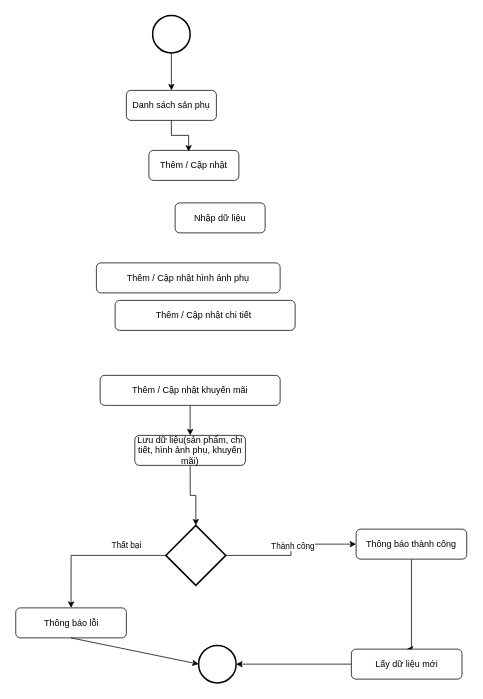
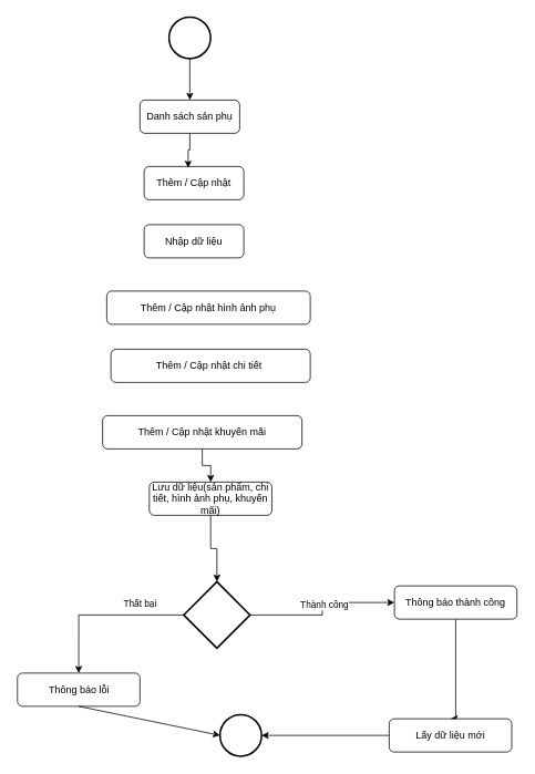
  <mxCell id="0" />
  <mxCell id="1" parent="0" />
  <mxCell id="2" value="Danh sách sản phụ" style="rounded=1;whiteSpace=wrap;html=1;fontSize=12;glass=0;strokeWidth=1;shadow=0;" parent="1" vertex="1"><mxGeometry x="168" y="120" width="120" height="40" as="geometry" /></mxCell>
  <mxCell id="3" value="" style="edgeStyle=orthogonalEdgeStyle;rounded=0;orthogonalLoop=1;jettySize=auto;html=1;" edge="1" parent="1" source="4" target="2"><mxGeometry relative="1" as="geometry" /></mxCell>
  <mxCell id="4" value="" style="strokeWidth=2;html=1;shape=mxgraph.flowchart.start_2;whiteSpace=wrap;" parent="1" vertex="1"><mxGeometry x="203" y="20" width="50" height="50" as="geometry" /></mxCell>
- <mxCell id="5" value="Thêm / Cập nhật" style="rounded=1;whiteSpace=wrap;html=1;fontSize=12;glass=0;strokeWidth=1;shadow=0;" parent="1" vertex="1"><mxGeometry x="198" y="200" width="120" height="40" as="geometry" /></mxCell>
- <mxCell id="6" value="Nhập dữ liệu" style="rounded=1;whiteSpace=wrap;html=1;fontSize=12;glass=0;strokeWidth=1;shadow=0;" parent="1" vertex="1"><mxGeometry x="233" y="270" width="120" height="40" as="geometry" /></mxCell>
+ <mxCell id="5" value="Thêm / Cập nhật" style="rounded=1;whiteSpace=wrap;html=1;fontSize=12;glass=0;strokeWidth=1;shadow=0;" parent="1" vertex="1"><mxGeometry x="173" y="200" width="120" height="40" as="geometry" /></mxCell>
+ <mxCell id="6" value="Nhập dữ liệu" style="rounded=1;whiteSpace=wrap;html=1;fontSize=12;glass=0;strokeWidth=1;shadow=0;" parent="1" vertex="1"><mxGeometry x="173" y="270" width="120" height="40" as="geometry" /></mxCell>
  <mxCell id="7" style="edgeStyle=orthogonalEdgeStyle;rounded=0;orthogonalLoop=1;jettySize=auto;html=1;" parent="1" source="8" target="15" edge="1"><mxGeometry relative="1" as="geometry" /></mxCell>
  <mxCell id="8" value="Lưu dữ liệu(sản phẩm, chi tiết, hình ảnh phụ, khuyến mãi)" style="rounded=1;whiteSpace=wrap;html=1;fontSize=12;glass=0;strokeWidth=1;shadow=0;" parent="1" vertex="1"><mxGeometry x="179.25" y="580" width="147.5" height="40" as="geometry" /></mxCell>
  <mxCell id="9" value="" style="strokeWidth=2;html=1;shape=mxgraph.flowchart.start_2;whiteSpace=wrap;" parent="1" vertex="1"><mxGeometry x="264.33" y="860" width="50" height="50" as="geometry" /></mxCell>
- <mxCell id="10" value="Thêm / Cập nhật chi tiết&amp;nbsp;" style="rounded=1;whiteSpace=wrap;html=1;fontSize=12;glass=0;strokeWidth=1;shadow=0;" parent="1" vertex="1"><mxGeometry x="153" y="400" width="240" height="40" as="geometry" /></mxCell>
+ <mxCell id="10" value="Thêm / Cập nhật chi tiết&amp;nbsp;" style="rounded=1;whiteSpace=wrap;html=1;fontSize=12;glass=0;strokeWidth=1;shadow=0;" parent="1" vertex="1"><mxGeometry x="133" y="420" width="240" height="40" as="geometry" /></mxCell>
  <mxCell id="11" value="Thêm / Cập nhật hình ảnh phụ" style="rounded=1;whiteSpace=wrap;html=1;fontSize=12;glass=0;strokeWidth=1;shadow=0;" parent="1" vertex="1"><mxGeometry x="128" y="350" width="245" height="40" as="geometry" /></mxCell>
  <mxCell id="12" style="edgeStyle=orthogonalEdgeStyle;rounded=0;orthogonalLoop=1;jettySize=auto;html=1;entryX=0.442;entryY=0.04;entryDx=0;entryDy=0;entryPerimeter=0;" parent="1" source="2" target="5" edge="1"><mxGeometry relative="1" as="geometry" /></mxCell>
  <mxCell id="13" style="edgeStyle=orthogonalEdgeStyle;rounded=0;orthogonalLoop=1;jettySize=auto;html=1;" parent="1" source="15" target="17" edge="1"><mxGeometry relative="1" as="geometry" /></mxCell>
  <mxCell id="14" value="Thành công" style="edgeLabel;html=1;align=center;verticalAlign=middle;resizable=0;points=[];" parent="13" vertex="1" connectable="0"><mxGeometry x="0.101" y="-2" relative="1" as="geometry"><mxPoint as="offset" /></mxGeometry></mxCell>
  <mxCell id="15" value="" style="strokeWidth=2;html=1;shape=mxgraph.flowchart.decision;whiteSpace=wrap;" parent="1" vertex="1"><mxGeometry x="220.58" y="700" width="80" height="80" as="geometry" /></mxCell>
  <mxCell id="16" style="edgeStyle=orthogonalEdgeStyle;rounded=0;orthogonalLoop=1;jettySize=auto;html=1;entryX=0.5;entryY=0;entryDx=0;entryDy=0;" parent="1" source="17" target="19" edge="1"><mxGeometry relative="1" as="geometry"><Array as="points"><mxPoint x="548" y="865" /></Array></mxGeometry></mxCell>
  <mxCell id="17" value="Thông báo thành công" style="rounded=1;whiteSpace=wrap;html=1;fontSize=12;glass=0;strokeWidth=1;shadow=0;" parent="1" vertex="1"><mxGeometry x="474.33" y="705" width="147.5" height="40" as="geometry" /></mxCell>
  <mxCell id="18" style="edgeStyle=orthogonalEdgeStyle;rounded=0;orthogonalLoop=1;jettySize=auto;html=1;" parent="1" source="19" target="9" edge="1"><mxGeometry relative="1" as="geometry" /></mxCell>
  <mxCell id="19" value="Lấy dữ liệu mới" style="rounded=1;whiteSpace=wrap;html=1;fontSize=12;glass=0;strokeWidth=1;shadow=0;" parent="1" vertex="1"><mxGeometry x="468" y="865" width="147.5" height="40" as="geometry" /></mxCell>
  <mxCell id="20" value="Thông báo lỗi" style="rounded=1;whiteSpace=wrap;html=1;fontSize=12;glass=0;strokeWidth=1;shadow=0;" parent="1" vertex="1"><mxGeometry x="20.5" y="810" width="147.5" height="40" as="geometry" /></mxCell>
  <mxCell id="21" style="edgeStyle=orthogonalEdgeStyle;rounded=0;orthogonalLoop=1;jettySize=auto;html=1;entryX=0.5;entryY=0;entryDx=0;entryDy=0;" parent="1" source="15" target="20" edge="1"><mxGeometry relative="1" as="geometry"><mxPoint x="67.998" y="779.2" as="targetPoint" /></mxGeometry></mxCell>
  <mxCell id="22" value="Thất bại" style="edgeLabel;html=1;align=center;verticalAlign=middle;resizable=0;points=[];" parent="21" vertex="1" connectable="0"><mxGeometry x="0.058" y="-2" relative="1" as="geometry"><mxPoint x="51" y="-13" as="offset" /></mxGeometry></mxCell>
  <mxCell id="23" value="" style="edgeStyle=orthogonalEdgeStyle;rounded=0;orthogonalLoop=1;jettySize=auto;html=1;" parent="1" source="24" target="8" edge="1"><mxGeometry relative="1" as="geometry" /></mxCell>
- <mxCell id="24" value="Thêm / Cập nhật khuyến mãi" style="rounded=1;whiteSpace=wrap;html=1;fontSize=12;glass=0;strokeWidth=1;shadow=0;" parent="1" vertex="1"><mxGeometry x="133" y="500" width="240" height="40" as="geometry" /></mxCell>
+ <mxCell id="24" value="Thêm / Cập nhật khuyến mãi" style="rounded=1;whiteSpace=wrap;html=1;fontSize=12;glass=0;strokeWidth=1;shadow=0;" parent="1" vertex="1"><mxGeometry x="123" y="500" width="240" height="40" as="geometry" /></mxCell>
  <mxCell id="25" value="" style="endArrow=classic;html=1;rounded=0;exitX=0.5;exitY=1;exitDx=0;exitDy=0;entryX=0;entryY=0.5;entryDx=0;entryDy=0;entryPerimeter=0;" parent="1" source="20" target="9" edge="1"><mxGeometry width="50" height="50" relative="1" as="geometry"><mxPoint x="398" y="730" as="sourcePoint" /><mxPoint x="448" y="680" as="targetPoint" /></mxGeometry></mxCell>
